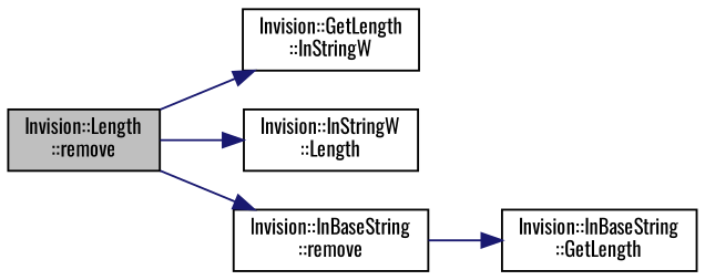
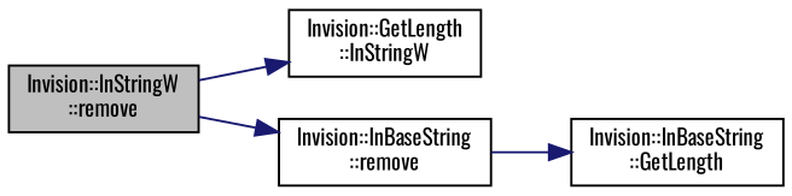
  digraph {
    fontname=Oswald
    rankdir=LR
    node [color=black fillcolor=white fontname=Oswald fontsize=10 shape=record style=filled]
    edge [color=midnightblue fontname=Oswald fontsize=10 labelfontname=Helvetica labelfontsize=10 style=solid]
-   n1 [fillcolor=grey75 fontcolor=black height=0.2 label="Invision::Length\l::remove" width=0.4]
+   n1 [fillcolor=grey75 fontcolor=black height=0.2 label="Invision::InStringW\l::remove" width=0.4]
    n2 [height=0.2 label="Invision::GetLength\l::InStringW" width=0.4]
-   n3 [height=0.2 label="Invision::InStringW\l::Length" width=0.4]
    n4 [height=0.2 label="Invision::InBaseString\l::remove" width=0.4]
    n5 [height=0.2 label="Invision::InBaseString\l::GetLength" width=0.4]
    n1 -> n2
-   n1 -> n3
    n1 -> n4
    n4 -> n5
  }
